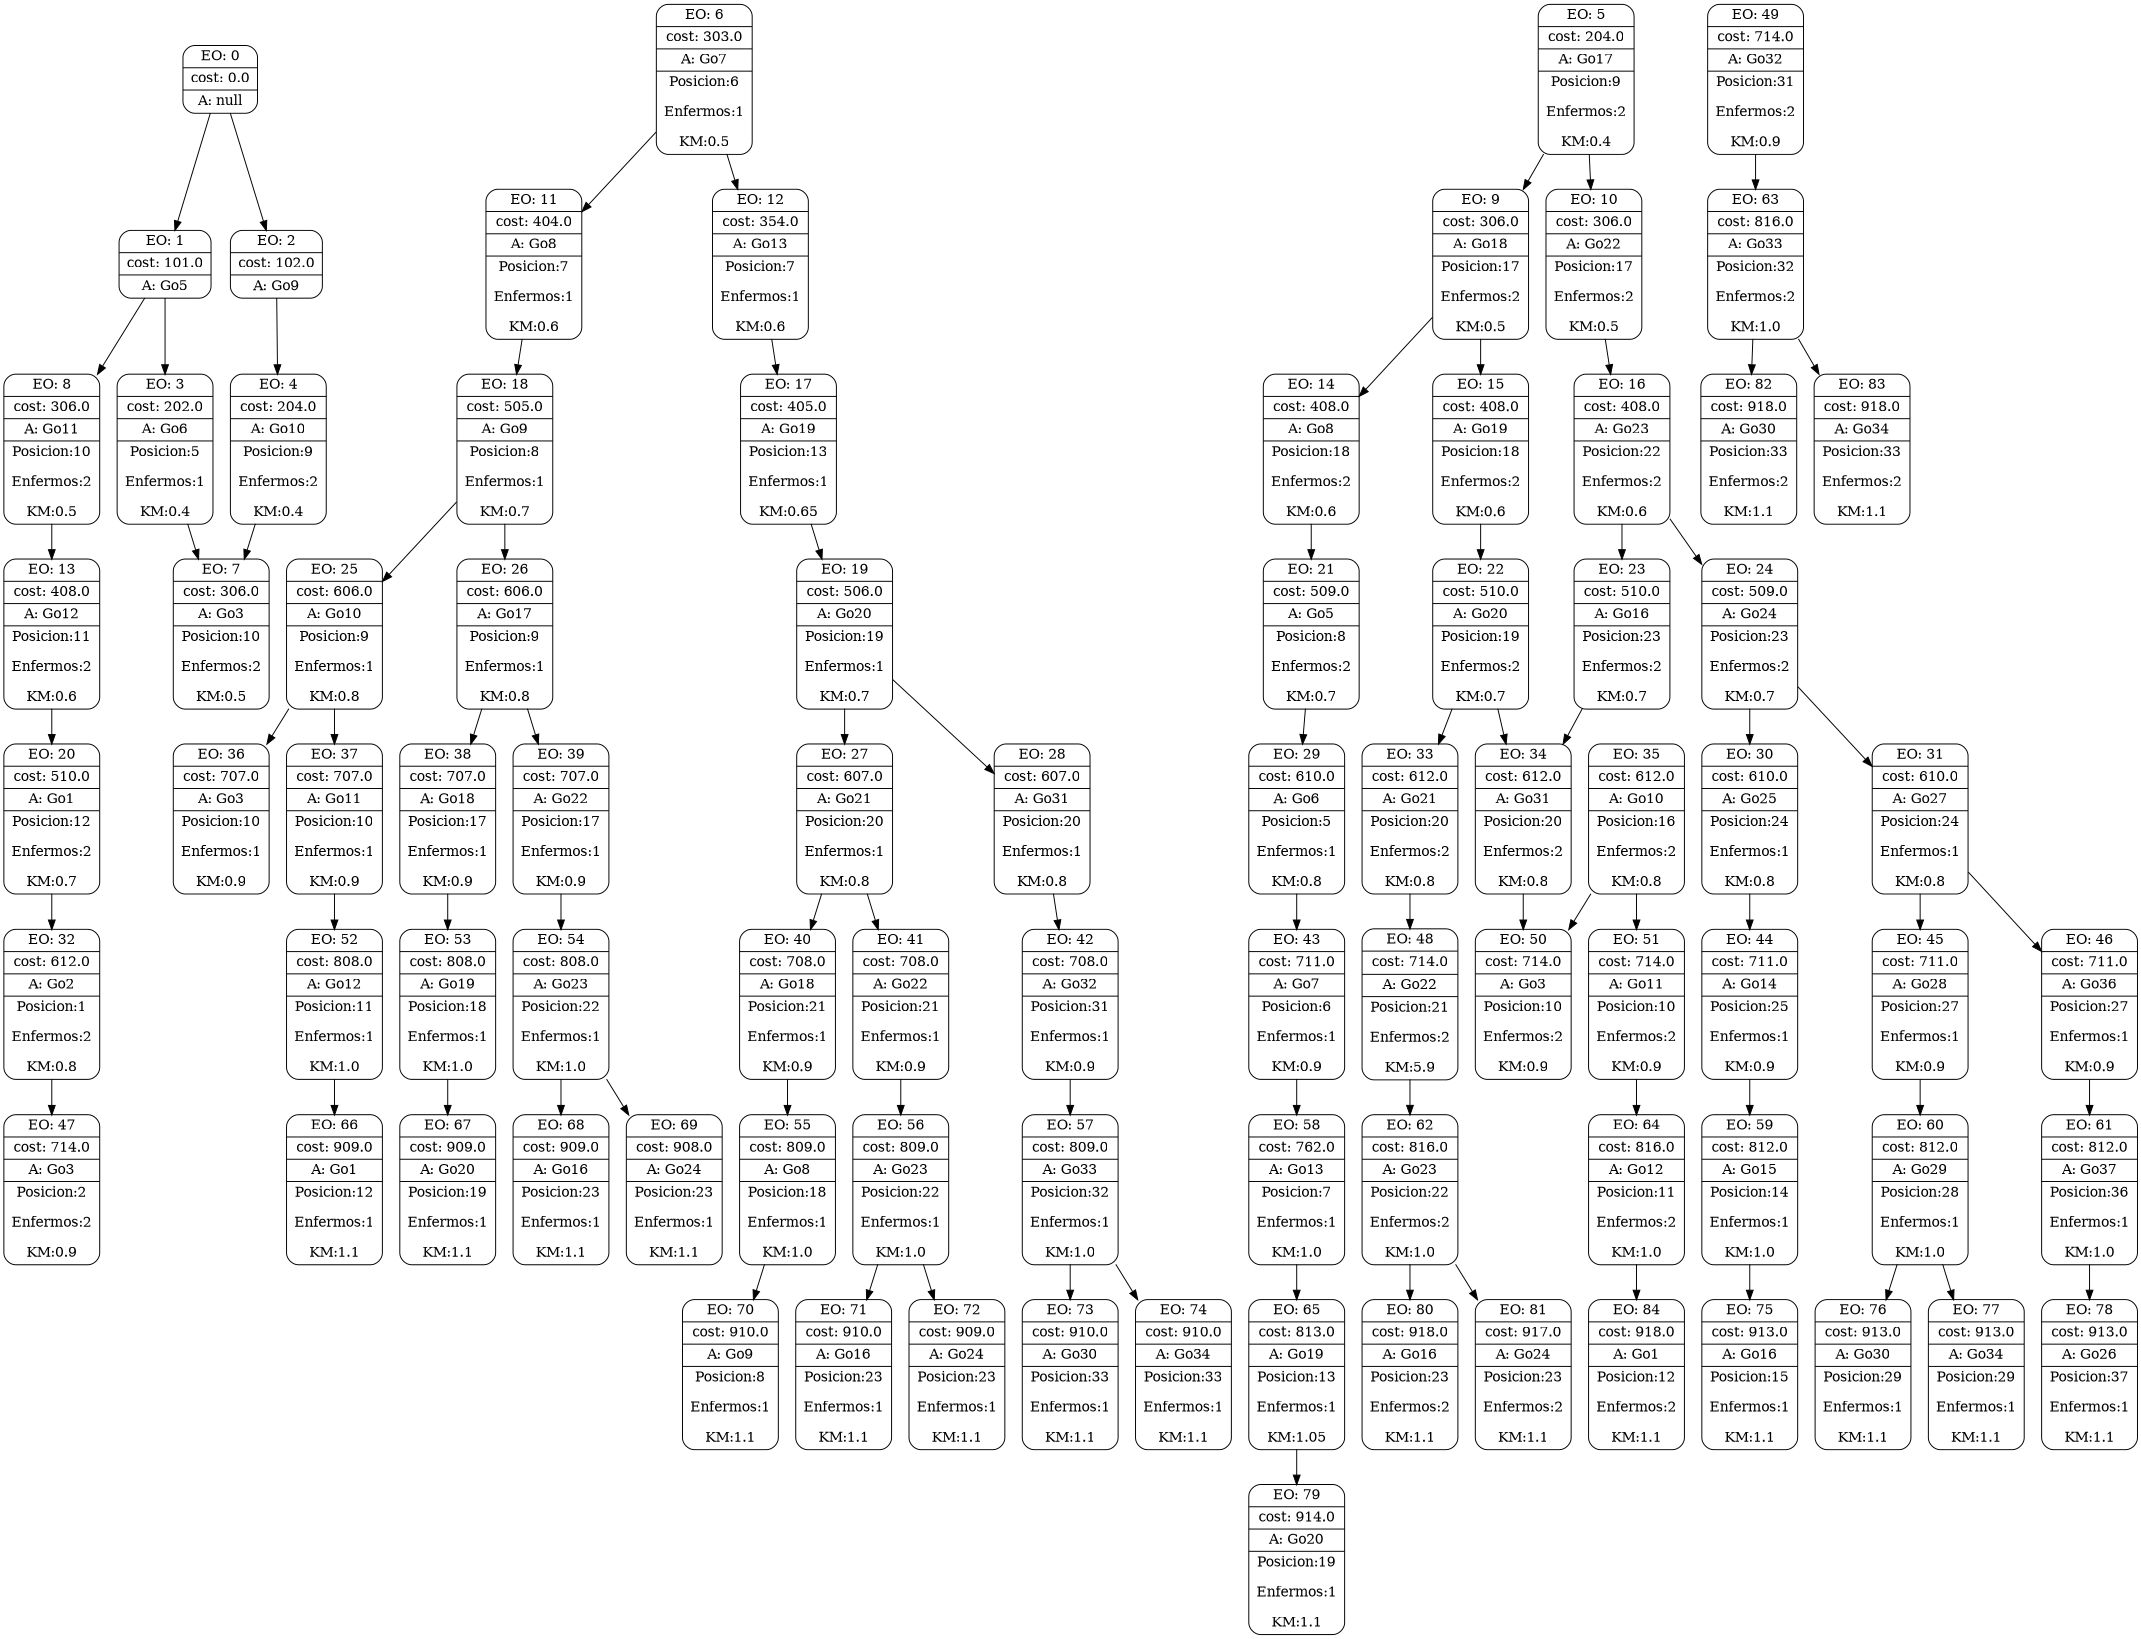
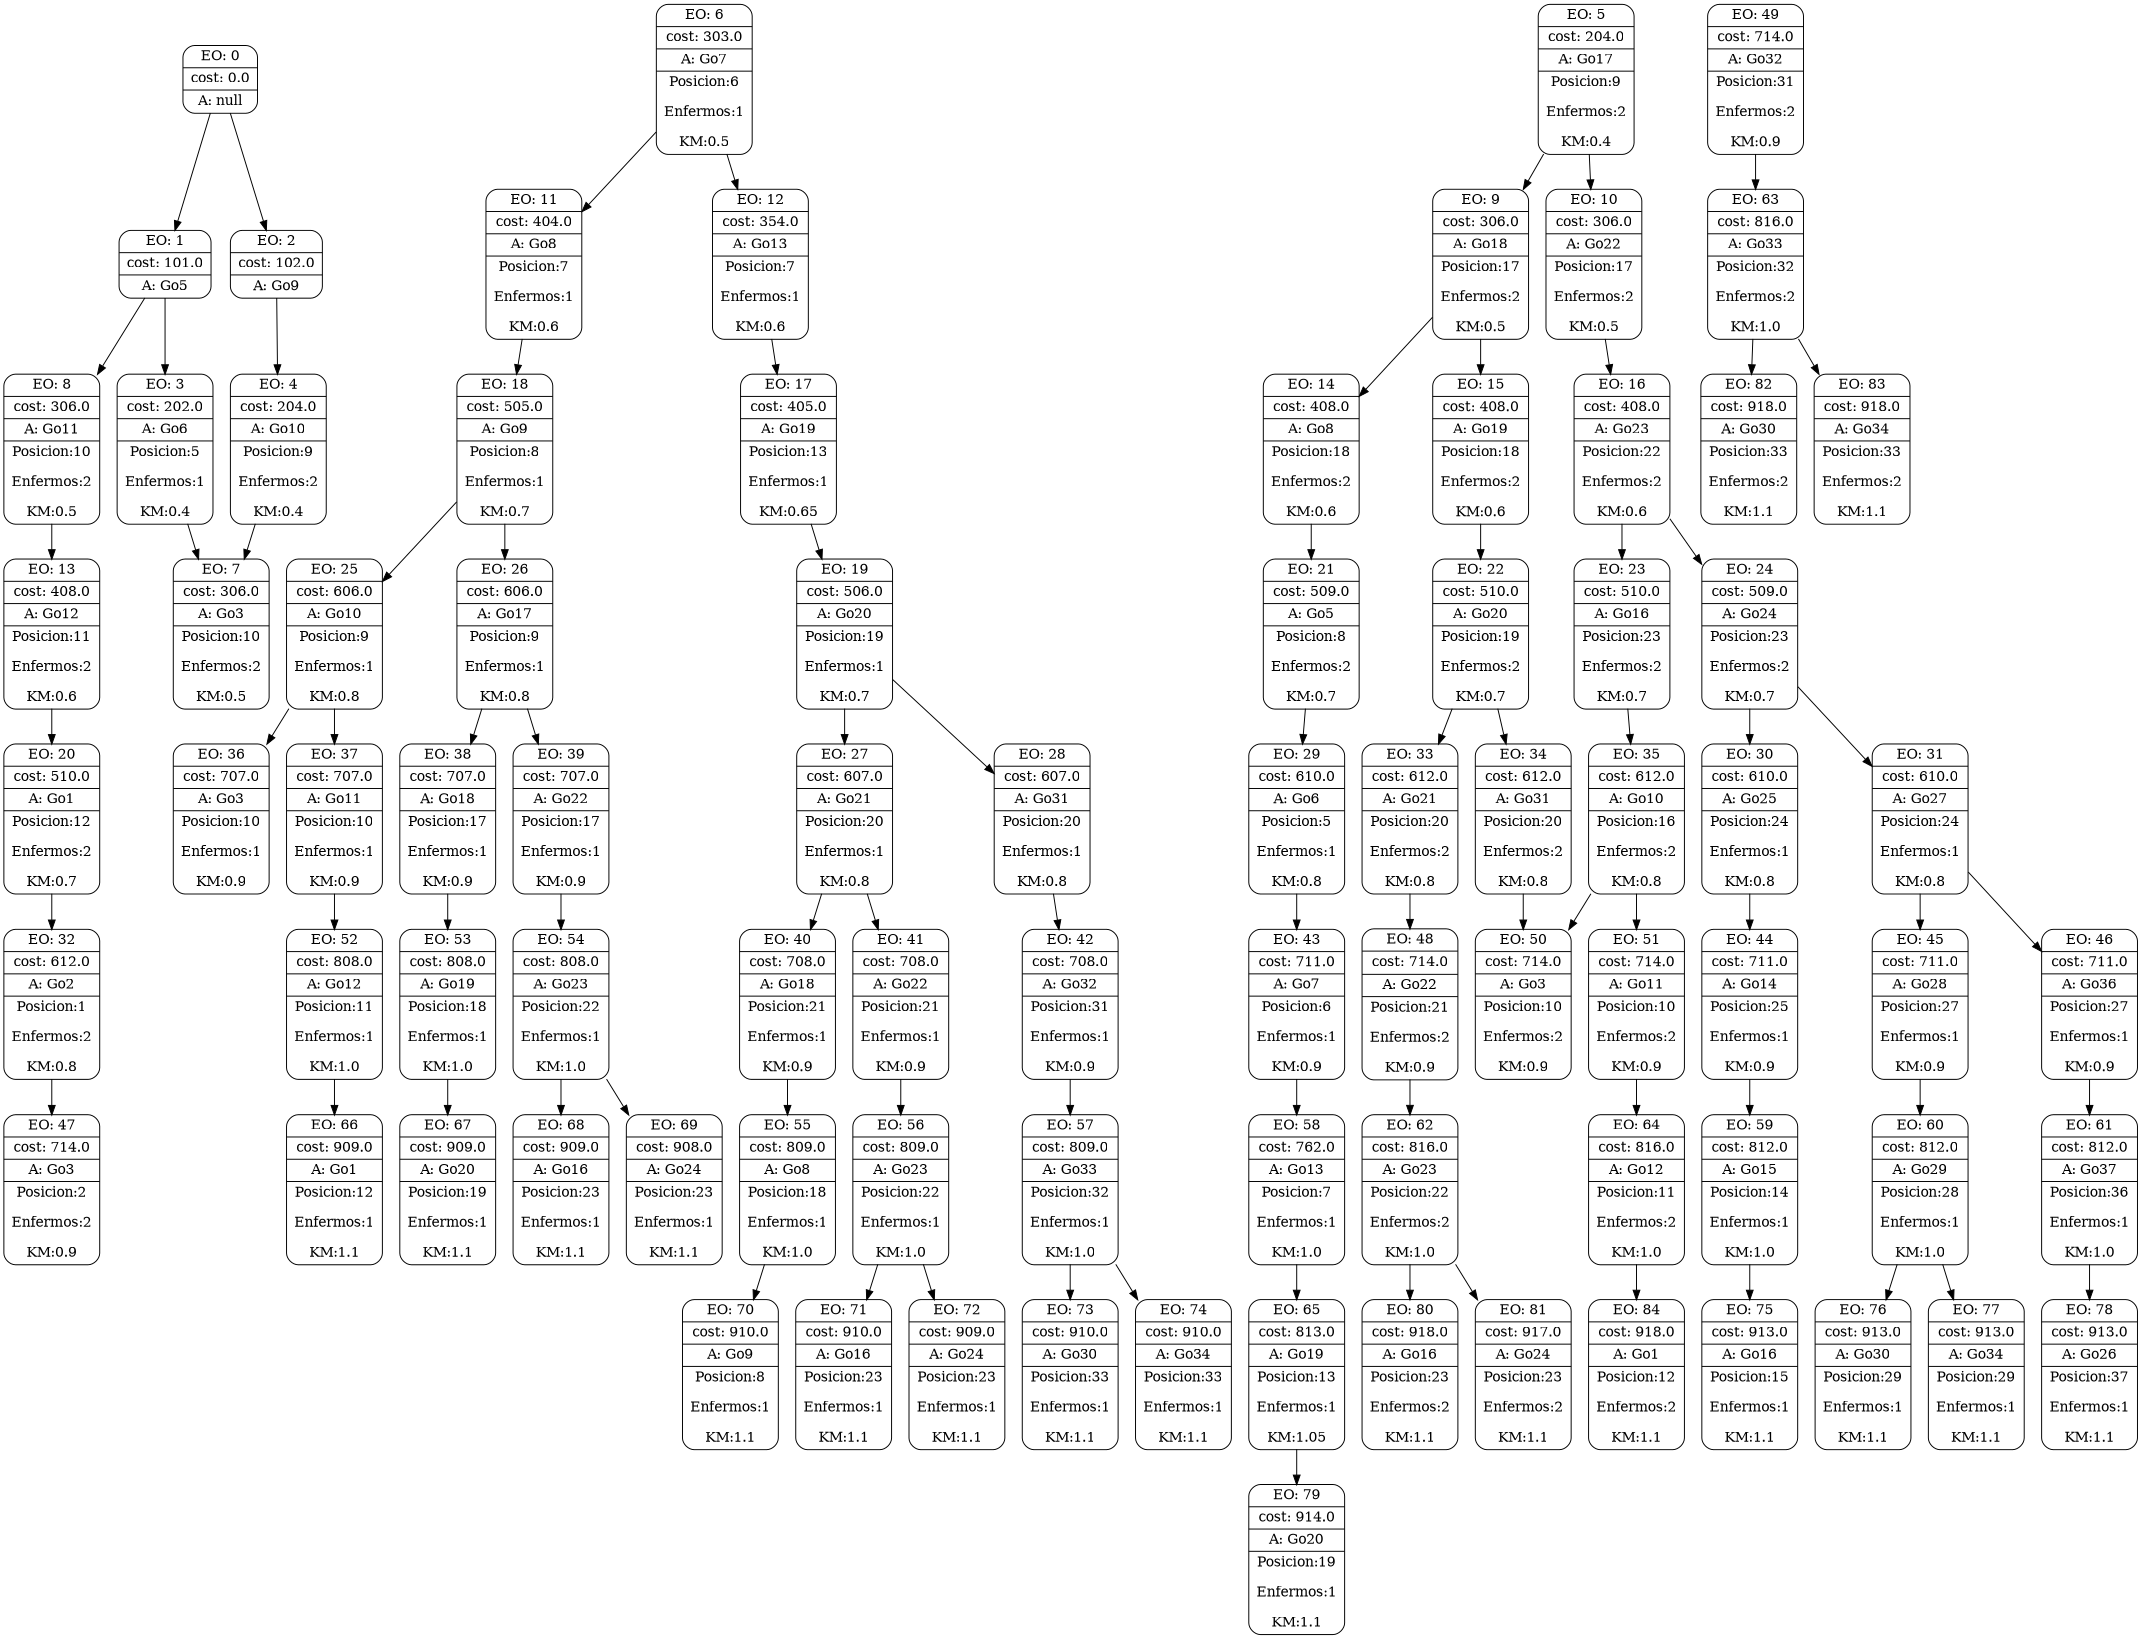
  digraph {
    node [shape=Mrecord]
    n1 [label="{EO: 0|cost: 0.0|A: null}"]
    n2 [label="{EO: 1|cost: 101.0|A: Go5}"]
    n3 [label="{EO: 2|cost: 102.0|A: Go9}"]
    n4 [label="{EO: 3|cost: 202.0|A: Go6|Posicion:5\n\nEnfermos:1\n\nKM:0.4}"]
    n5 [label="{EO: 8|cost: 306.0|A: Go11|Posicion:10\n\nEnfermos:2\n\nKM:0.5}"]
    n6 [label="{EO: 4|cost: 204.0|A: Go10|Posicion:9\n\nEnfermos:2\n\nKM:0.4}"]
    n7 [label="{EO: 7|cost: 306.0|A: Go3|Posicion:10\n\nEnfermos:2\n\nKM:0.5}"]
    n8 [label="{EO: 6|cost: 303.0|A: Go7|Posicion:6\n\nEnfermos:1\n\nKM:0.5}"]
    n9 [label="{EO: 11|cost: 404.0|A: Go8|Posicion:7\n\nEnfermos:1\n\nKM:0.6}"]
    n10 [label="{EO: 12|cost: 354.0|A: Go13|Posicion:7\n\nEnfermos:1\n\nKM:0.6}"]
    n11 [label="{EO: 18|cost: 505.0|A: Go9|Posicion:8\n\nEnfermos:1\n\nKM:0.7}"]
    n12 [label="{EO: 17|cost: 405.0|A: Go19|Posicion:13\n\nEnfermos:1\n\nKM:0.65}"]
    n13 [label="{EO: 25|cost: 606.0|A: Go10|Posicion:9\n\nEnfermos:1\n\nKM:0.8}"]
    n14 [label="{EO: 26|cost: 606.0|A: Go17|Posicion:9\n\nEnfermos:1\n\nKM:0.8}"]
    n15 [label="{EO: 36|cost: 707.0|A: Go3|Posicion:10\n\nEnfermos:1\n\nKM:0.9}"]
    n16 [label="{EO: 37|cost: 707.0|A: Go11|Posicion:10\n\nEnfermos:1\n\nKM:0.9}"]
    n17 [label="{EO: 38|cost: 707.0|A: Go18|Posicion:17\n\nEnfermos:1\n\nKM:0.9}"]
    n18 [label="{EO: 39|cost: 707.0|A: Go22|Posicion:17\n\nEnfermos:1\n\nKM:0.9}"]
    n19 [label="{EO: 52|cost: 808.0|A: Go12|Posicion:11\n\nEnfermos:1\n\nKM:1.0}"]
    n20 [label="{EO: 66|cost: 909.0|A: Go1|Posicion:12\n\nEnfermos:1\n\nKM:1.1}"]
    n21 [label="{EO: 53|cost: 808.0|A: Go19|Posicion:18\n\nEnfermos:1\n\nKM:1.0}"]
    n22 [label="{EO: 54|cost: 808.0|A: Go23|Posicion:22\n\nEnfermos:1\n\nKM:1.0}"]
    n23 [label="{EO: 67|cost: 909.0|A: Go20|Posicion:19\n\nEnfermos:1\n\nKM:1.1}"]
    n24 [label="{EO: 68|cost: 909.0|A: Go16|Posicion:23\n\nEnfermos:1\n\nKM:1.1}"]
    n25 [label="{EO: 69|cost: 908.0|A: Go24|Posicion:23\n\nEnfermos:1\n\nKM:1.1}"]
    n26 [label="{EO: 19|cost: 506.0|A: Go20|Posicion:19\n\nEnfermos:1\n\nKM:0.7}"]
    n27 [label="{EO: 27|cost: 607.0|A: Go21|Posicion:20\n\nEnfermos:1\n\nKM:0.8}"]
    n28 [label="{EO: 28|cost: 607.0|A: Go31|Posicion:20\n\nEnfermos:1\n\nKM:0.8}"]
    n29 [label="{EO: 40|cost: 708.0|A: Go18|Posicion:21\n\nEnfermos:1\n\nKM:0.9}"]
    n30 [label="{EO: 41|cost: 708.0|A: Go22|Posicion:21\n\nEnfermos:1\n\nKM:0.9}"]
    n31 [label="{EO: 42|cost: 708.0|A: Go32|Posicion:31\n\nEnfermos:1\n\nKM:0.9}"]
    n32 [label="{EO: 55|cost: 809.0|A: Go8|Posicion:18\n\nEnfermos:1\n\nKM:1.0}"]
    n33 [label="{EO: 56|cost: 809.0|A: Go23|Posicion:22\n\nEnfermos:1\n\nKM:1.0}"]
    n34 [label="{EO: 70|cost: 910.0|A: Go9|Posicion:8\n\nEnfermos:1\n\nKM:1.1}"]
    n35 [label="{EO: 71|cost: 910.0|A: Go16|Posicion:23\n\nEnfermos:1\n\nKM:1.1}"]
    n36 [label="{EO: 72|cost: 909.0|A: Go24|Posicion:23\n\nEnfermos:1\n\nKM:1.1}"]
    n37 [label="{EO: 57|cost: 809.0|A: Go33|Posicion:32\n\nEnfermos:1\n\nKM:1.0}"]
    n38 [label="{EO: 73|cost: 910.0|A: Go30|Posicion:33\n\nEnfermos:1\n\nKM:1.1}"]
    n39 [label="{EO: 74|cost: 910.0|A: Go34|Posicion:33\n\nEnfermos:1\n\nKM:1.1}"]
    n40 [label="{EO: 5|cost: 204.0|A: Go17|Posicion:9\n\nEnfermos:2\n\nKM:0.4}"]
    n41 [label="{EO: 9|cost: 306.0|A: Go18|Posicion:17\n\nEnfermos:2\n\nKM:0.5}"]
    n42 [label="{EO: 10|cost: 306.0|A: Go22|Posicion:17\n\nEnfermos:2\n\nKM:0.5}"]
    n43 [label="{EO: 13|cost: 408.0|A: Go12|Posicion:11\n\nEnfermos:2\n\nKM:0.6}"]
    n44 [label="{EO: 20|cost: 510.0|A: Go1|Posicion:12\n\nEnfermos:2\n\nKM:0.7}"]
    n45 [label="{EO: 32|cost: 612.0|A: Go2|Posicion:1\n\nEnfermos:2\n\nKM:0.8}"]
    n46 [label="{EO: 47|cost: 714.0|A: Go3|Posicion:2\n\nEnfermos:2\n\nKM:0.9}"]
    n47 [label="{EO: 14|cost: 408.0|A: Go8|Posicion:18\n\nEnfermos:2\n\nKM:0.6}"]
    n48 [label="{EO: 15|cost: 408.0|A: Go19|Posicion:18\n\nEnfermos:2\n\nKM:0.6}"]
    n49 [label="{EO: 16|cost: 408.0|A: Go23|Posicion:22\n\nEnfermos:2\n\nKM:0.6}"]
    n50 [label="{EO: 21|cost: 509.0|A: Go5|Posicion:8\n\nEnfermos:2\n\nKM:0.7}"]
    n51 [label="{EO: 22|cost: 510.0|A: Go20|Posicion:19\n\nEnfermos:2\n\nKM:0.7}"]
    n52 [label="{EO: 29|cost: 610.0|A: Go6|Posicion:5\n\nEnfermos:1\n\nKM:0.8}"]
    n53 [label="{EO: 43|cost: 711.0|A: Go7|Posicion:6\n\nEnfermos:1\n\nKM:0.9}"]
    n54 [label="{EO: 58|cost: 762.0|A: Go13|Posicion:7\n\nEnfermos:1\n\nKM:1.0}"]
    n55 [label="{EO: 65|cost: 813.0|A: Go19|Posicion:13\n\nEnfermos:1\n\nKM:1.05}"]
    n56 [label="{EO: 79|cost: 914.0|A: Go20|Posicion:19\n\nEnfermos:1\n\nKM:1.1}"]
    n57 [label="{EO: 33|cost: 612.0|A: Go21|Posicion:20\n\nEnfermos:2\n\nKM:0.8}"]
    n58 [label="{EO: 34|cost: 612.0|A: Go31|Posicion:20\n\nEnfermos:2\n\nKM:0.8}"]
-   n59 [label="{EO: 48|cost: 714.0|A: Go22|Posicion:21\n\nEnfermos:2\n\nKM:5.9}"]
+   n59 [label="{EO: 48|cost: 714.0|A: Go22|Posicion:21\n\nEnfermos:2\n\nKM:0.9}"]
    n60 [label="{EO: 50|cost: 714.0|A: Go3|Posicion:10\n\nEnfermos:2\n\nKM:0.9}"]
    n61 [label="{EO: 62|cost: 816.0|A: Go23|Posicion:22\n\nEnfermos:2\n\nKM:1.0}"]
    n62 [label="{EO: 80|cost: 918.0|A: Go16|Posicion:23\n\nEnfermos:2\n\nKM:1.1}"]
    n63 [label="{EO: 81|cost: 917.0|A: Go24|Posicion:23\n\nEnfermos:2\n\nKM:1.1}"]
    n64 [label="{EO: 49|cost: 714.0|A: Go32|Posicion:31\n\nEnfermos:2\n\nKM:0.9}"]
    n65 [label="{EO: 63|cost: 816.0|A: Go33|Posicion:32\n\nEnfermos:2\n\nKM:1.0}"]
    n66 [label="{EO: 82|cost: 918.0|A: Go30|Posicion:33\n\nEnfermos:2\n\nKM:1.1}"]
    n67 [label="{EO: 83|cost: 918.0|A: Go34|Posicion:33\n\nEnfermos:2\n\nKM:1.1}"]
    n68 [label="{EO: 23|cost: 510.0|A: Go16|Posicion:23\n\nEnfermos:2\n\nKM:0.7}"]
    n69 [label="{EO: 24|cost: 509.0|A: Go24|Posicion:23\n\nEnfermos:2\n\nKM:0.7}"]
    n70 [label="{EO: 35|cost: 612.0|A: Go10|Posicion:16\n\nEnfermos:2\n\nKM:0.8}"]
    n71 [label="{EO: 30|cost: 610.0|A: Go25|Posicion:24\n\nEnfermos:1\n\nKM:0.8}"]
    n72 [label="{EO: 31|cost: 610.0|A: Go27|Posicion:24\n\nEnfermos:1\n\nKM:0.8}"]
    n73 [label="{EO: 51|cost: 714.0|A: Go11|Posicion:10\n\nEnfermos:2\n\nKM:0.9}"]
    n74 [label="{EO: 64|cost: 816.0|A: Go12|Posicion:11\n\nEnfermos:2\n\nKM:1.0}"]
    n75 [label="{EO: 84|cost: 918.0|A: Go1|Posicion:12\n\nEnfermos:2\n\nKM:1.1}"]
    n76 [label="{EO: 44|cost: 711.0|A: Go14|Posicion:25\n\nEnfermos:1\n\nKM:0.9}"]
    n77 [label="{EO: 45|cost: 711.0|A: Go28|Posicion:27\n\nEnfermos:1\n\nKM:0.9}"]
    n78 [label="{EO: 46|cost: 711.0|A: Go36|Posicion:27\n\nEnfermos:1\n\nKM:0.9}"]
    n79 [label="{EO: 59|cost: 812.0|A: Go15|Posicion:14\n\nEnfermos:1\n\nKM:1.0}"]
    n80 [label="{EO: 75|cost: 913.0|A: Go16|Posicion:15\n\nEnfermos:1\n\nKM:1.1}"]
    n81 [label="{EO: 60|cost: 812.0|A: Go29|Posicion:28\n\nEnfermos:1\n\nKM:1.0}"]
    n82 [label="{EO: 61|cost: 812.0|A: Go37|Posicion:36\n\nEnfermos:1\n\nKM:1.0}"]
    n83 [label="{EO: 76|cost: 913.0|A: Go30|Posicion:29\n\nEnfermos:1\n\nKM:1.1}"]
    n84 [label="{EO: 77|cost: 913.0|A: Go34|Posicion:29\n\nEnfermos:1\n\nKM:1.1}"]
    n85 [label="{EO: 78|cost: 913.0|A: Go26|Posicion:37\n\nEnfermos:1\n\nKM:1.1}"]
    n1 -> n2
    n1 -> n3
    n2 -> n4
    n2 -> n5
    n3 -> n6
    n4 -> n7
    n5 -> n43
    n6 -> n7
    n8 -> n9
    n8 -> n10
    n9 -> n11
    n10 -> n12
    n11 -> n13
    n11 -> n14
    n12 -> n26
    n13 -> n15
    n13 -> n16
    n14 -> n17
    n14 -> n18
    n16 -> n19
    n17 -> n21
    n18 -> n22
    n19 -> n20
    n21 -> n23
    n22 -> n24
    n22 -> n25
    n26 -> n27
    n26 -> n28
    n27 -> n29
    n27 -> n30
    n28 -> n31
    n29 -> n32
    n30 -> n33
    n31 -> n37
    n32 -> n34
    n33 -> n35
    n33 -> n36
    n37 -> n38
    n37 -> n39
    n40 -> n41
    n40 -> n42
    n41 -> n47
    n41 -> n48
    n42 -> n49
    n43 -> n44
    n44 -> n45
    n45 -> n46
    n47 -> n50
    n48 -> n51
    n49 -> n68
    n49 -> n69
    n50 -> n52
    n51 -> n57
    n51 -> n58
    n52 -> n53
    n53 -> n54
    n54 -> n55
    n55 -> n56
    n57 -> n59
    n58 -> n60
    n59 -> n61
    n61 -> n62
    n61 -> n63
    n64 -> n65
    n65 -> n66
    n65 -> n67
-   n68 -> n58
+   n68 -> n70
    n69 -> n71
    n69 -> n72
    n70 -> n60
    n70 -> n73
    n71 -> n76
    n72 -> n77
    n72 -> n78
    n73 -> n74
    n74 -> n75
    n76 -> n79
    n77 -> n81
    n78 -> n82
    n79 -> n80
    n81 -> n83
    n81 -> n84
    n82 -> n85
  }
